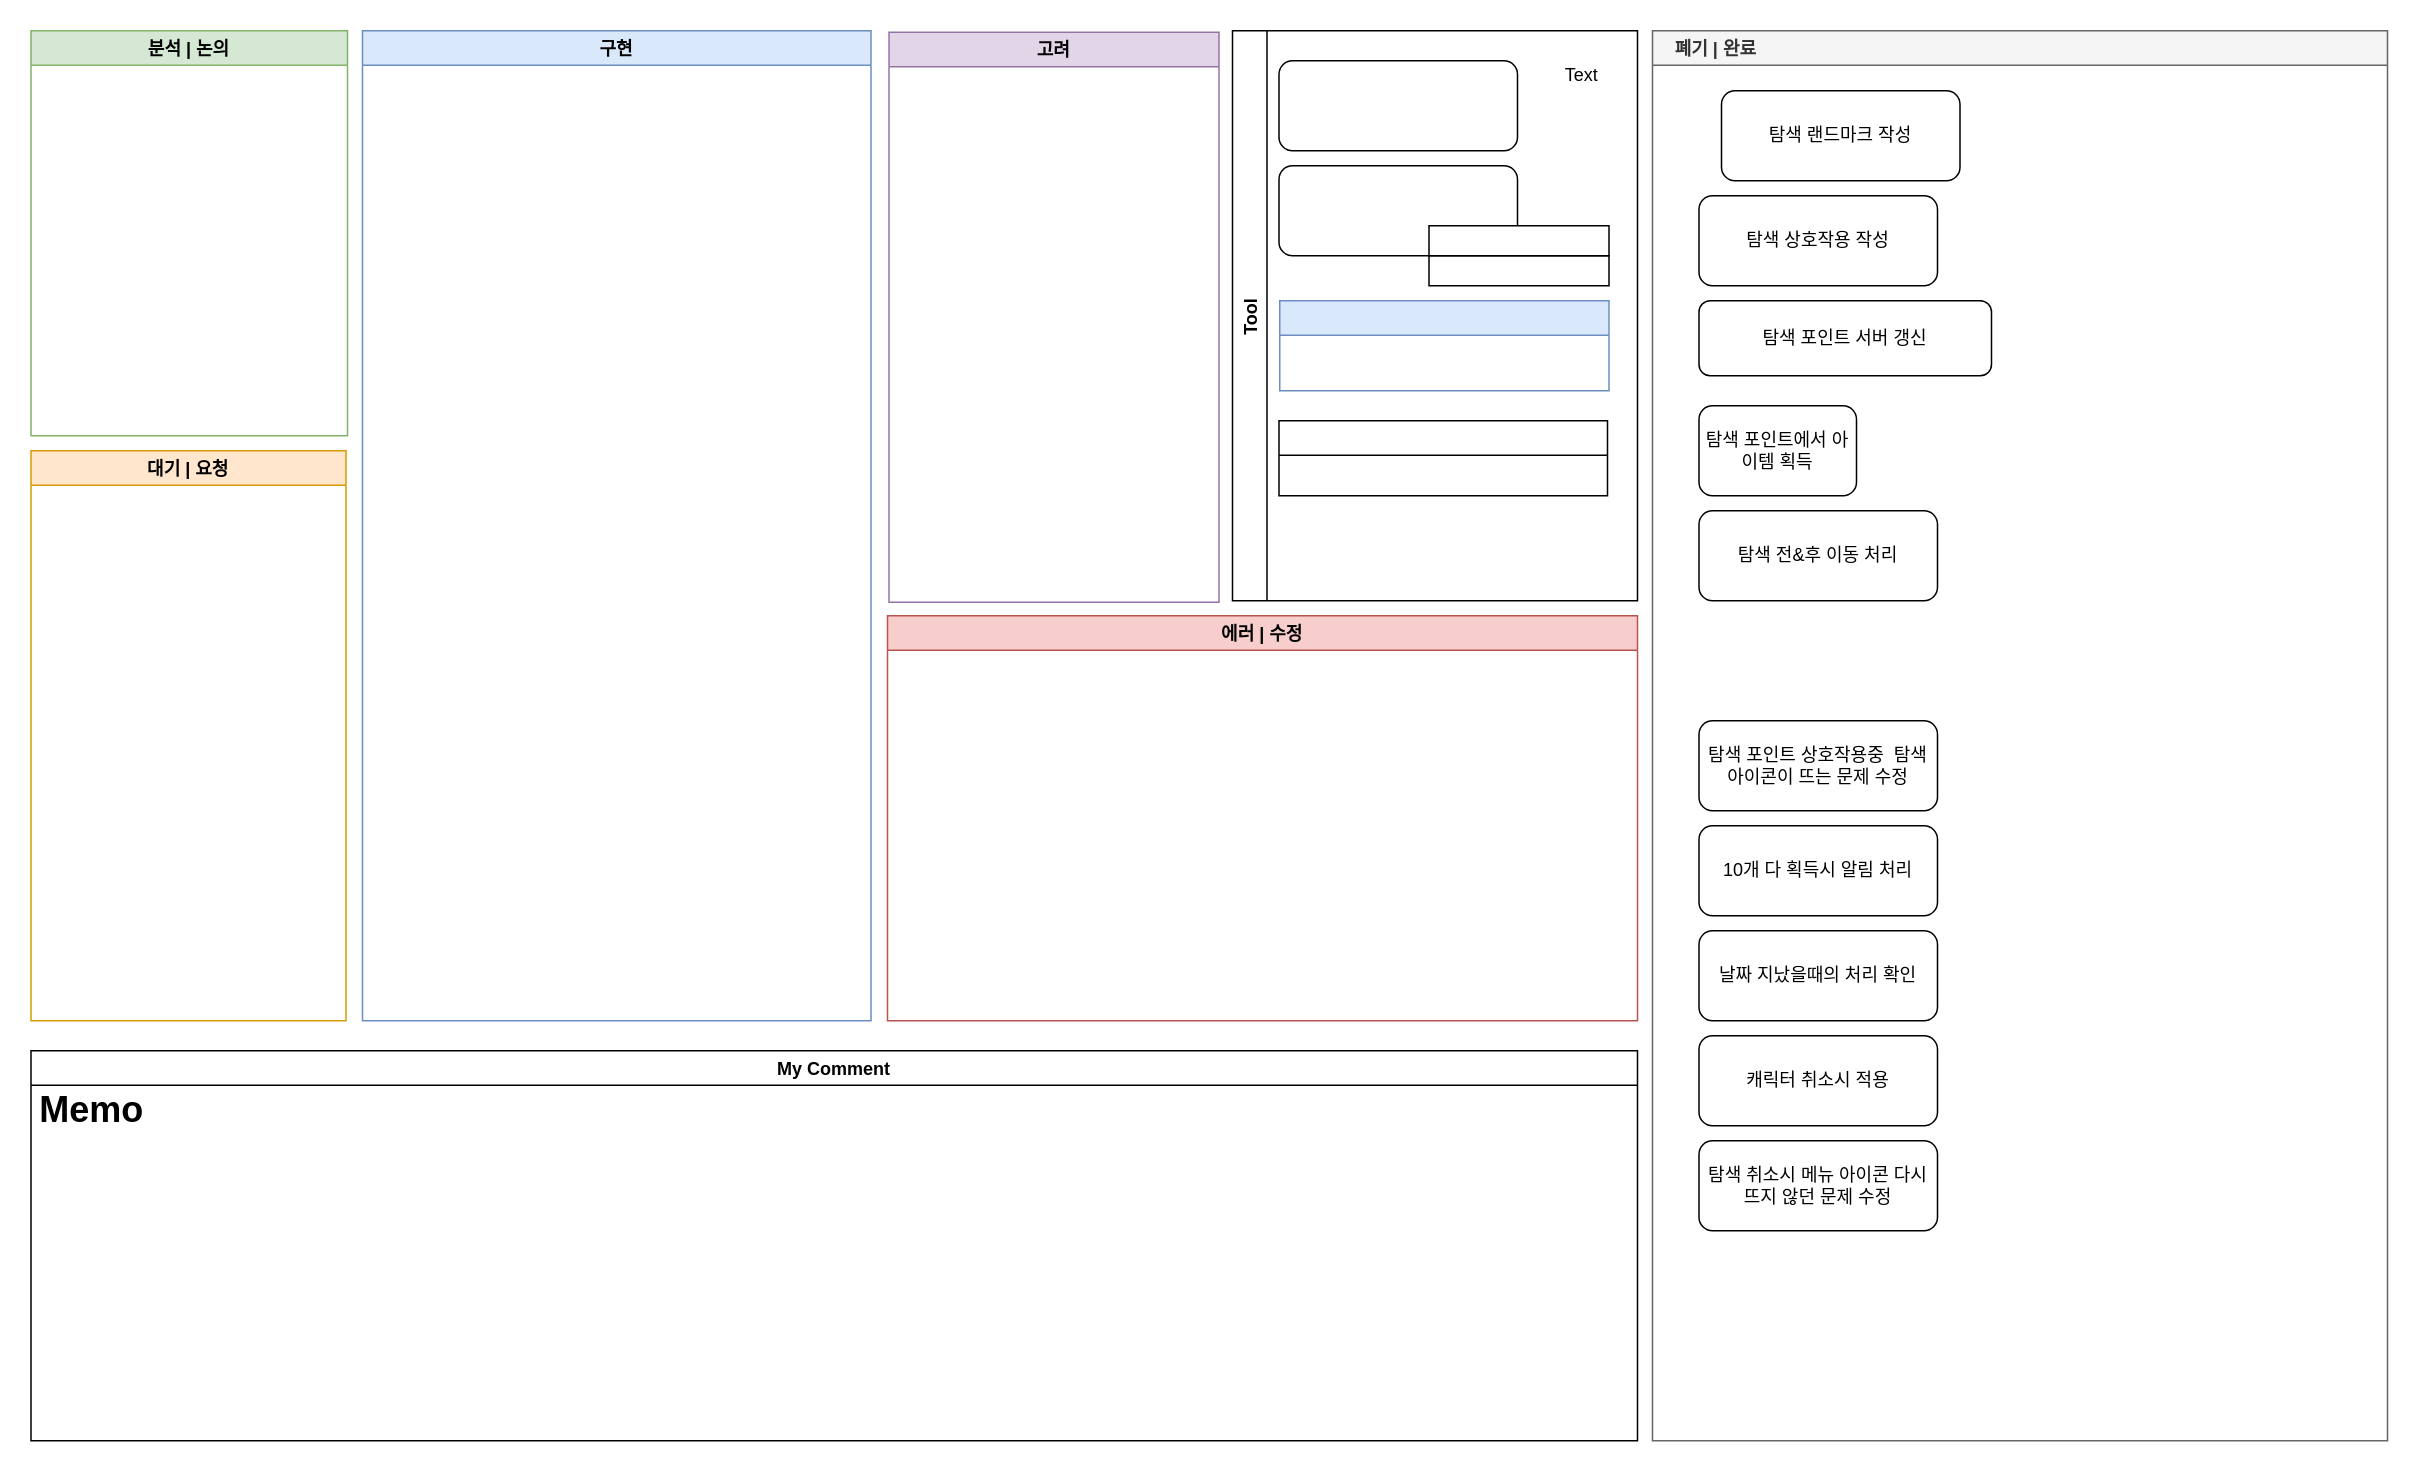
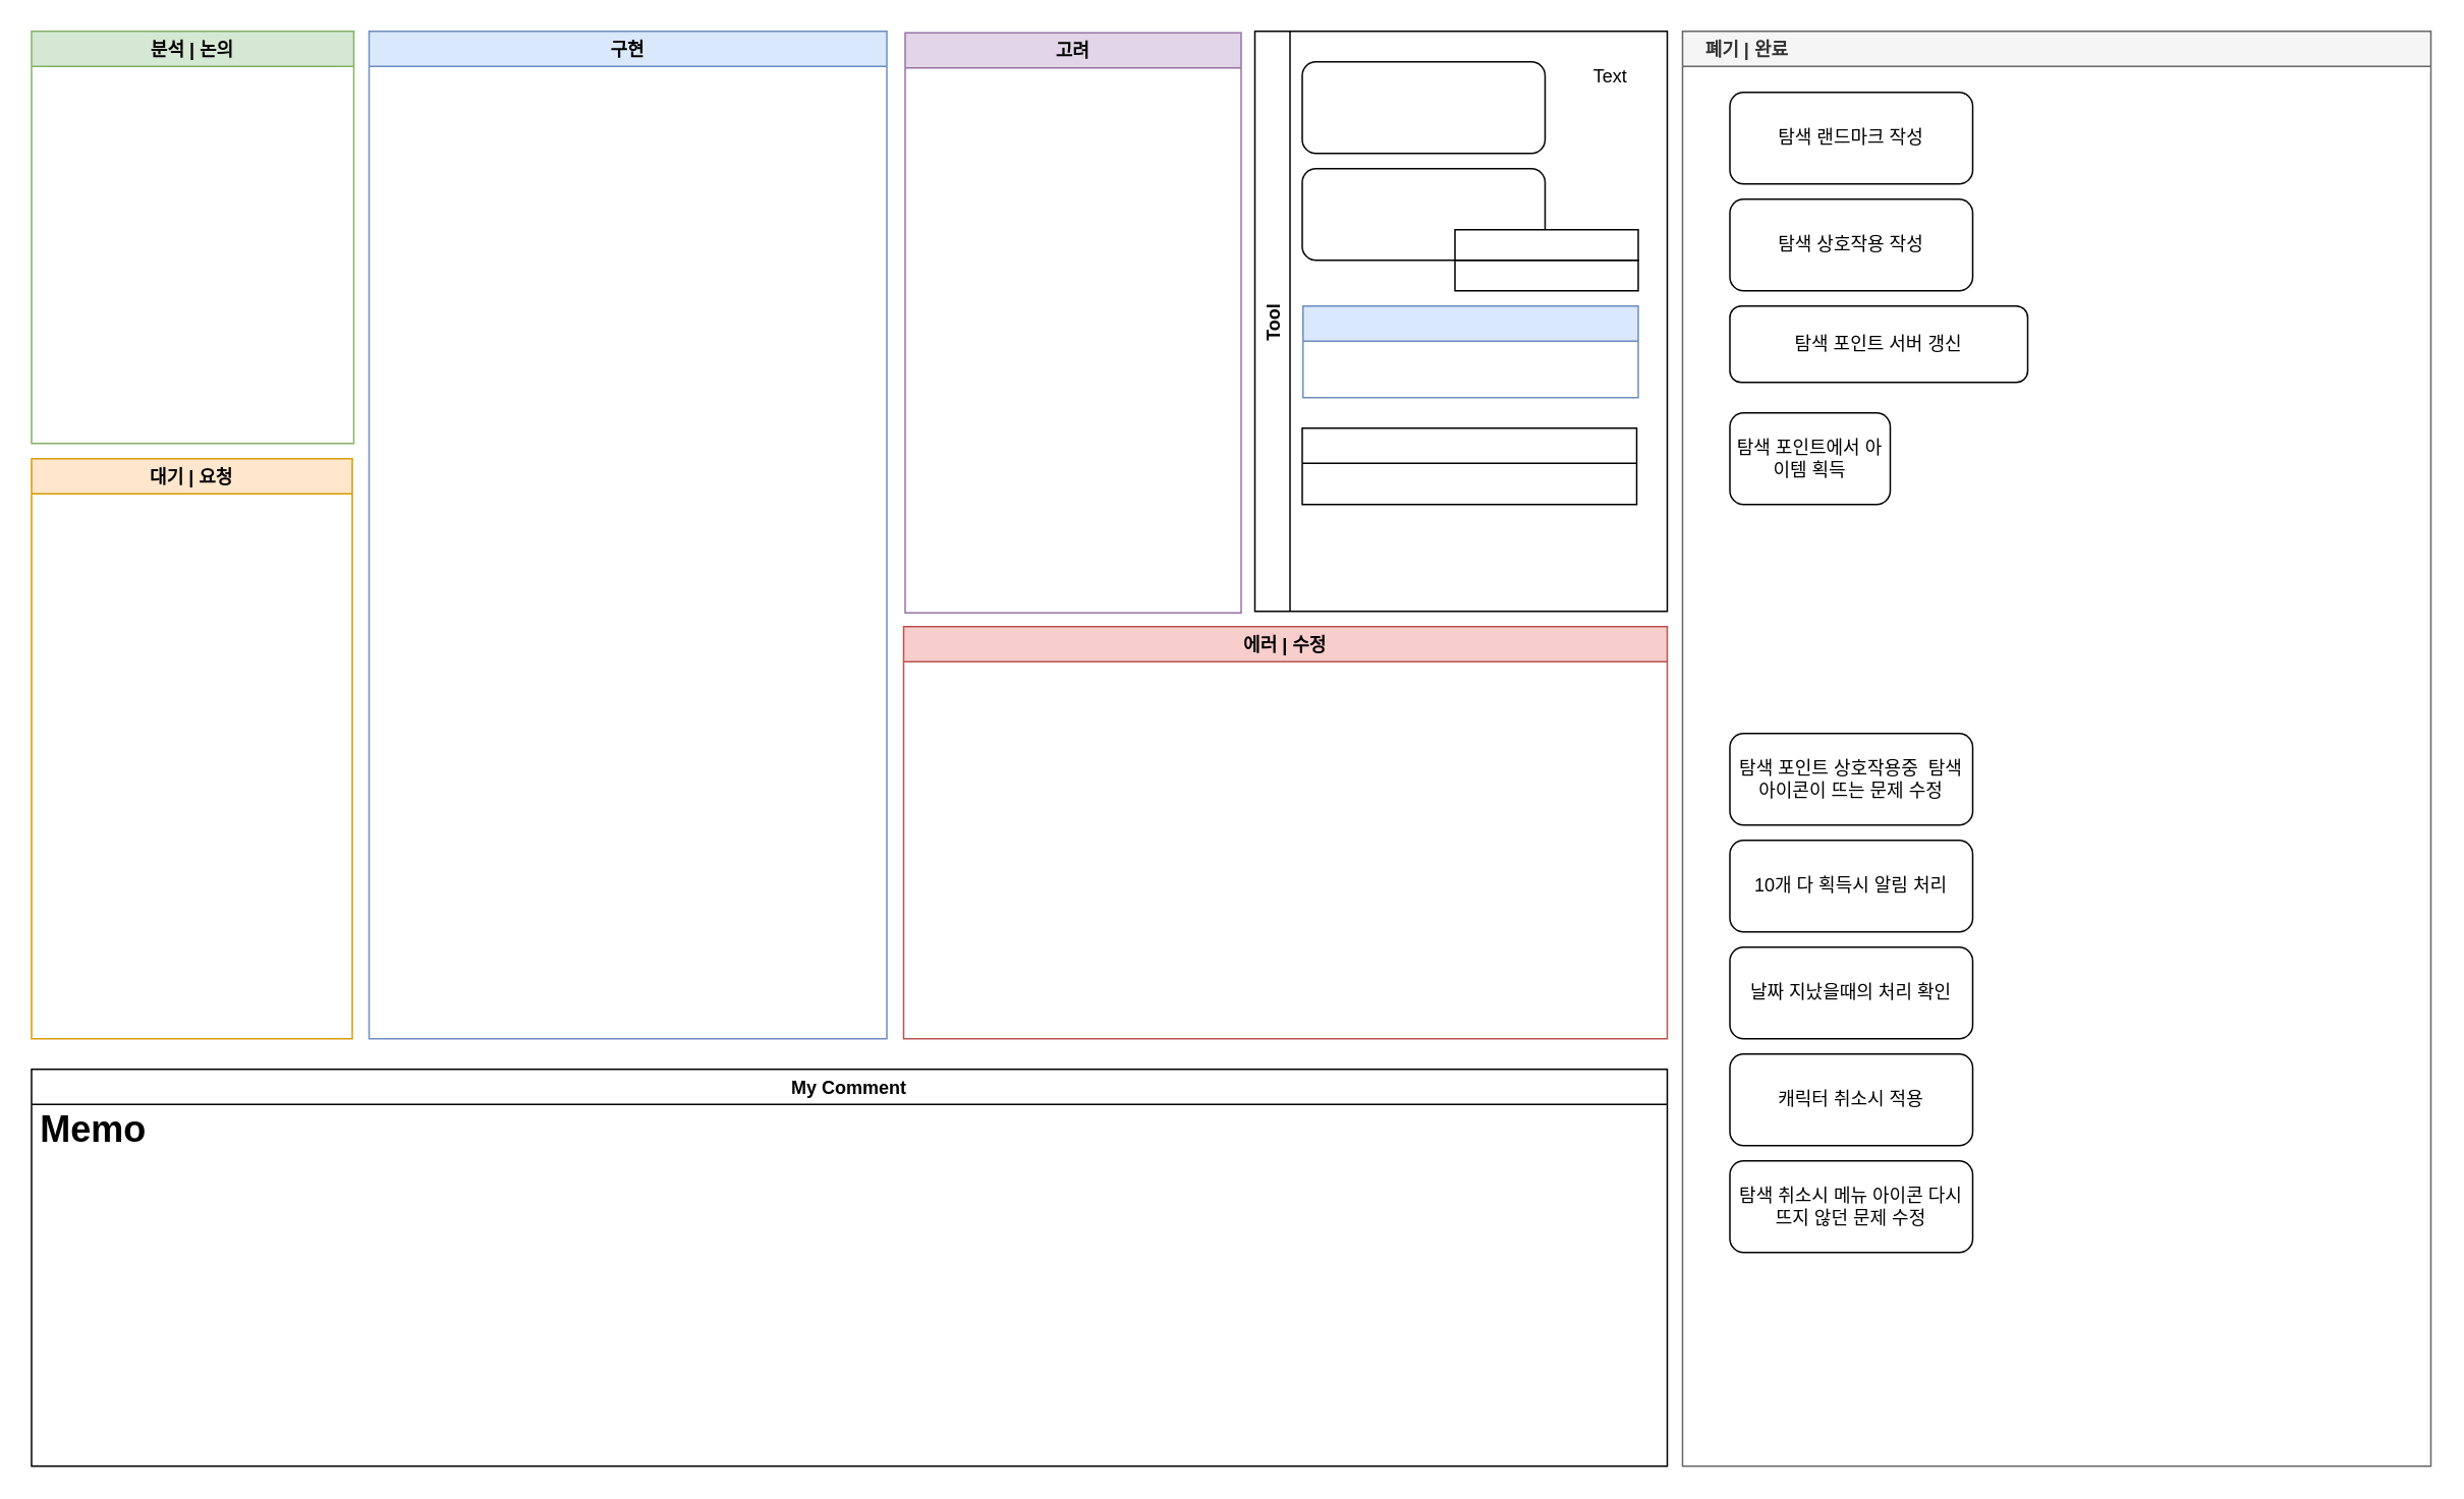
  <mxCell id="0" />
  <mxCell id="1" parent="0" />
  <mxCell id="2" value="구현" style="swimlane;fillColor=#dae8fc;strokeColor=#6c8ebf;" parent="1" vertex="1"><mxGeometry x="241" y="20" width="339" height="660" as="geometry" /></mxCell>
  <mxCell id="3" value="분석 | 논의" style="swimlane;strokeColor=#82b366;fillColor=#D5E8D4;" parent="1" vertex="1"><mxGeometry x="20" y="20" width="211" height="270" as="geometry" /></mxCell>
  <mxCell id="4" value="고려" style="swimlane;fillColor=#e1d5e7;strokeColor=#9673a6;" parent="1" vertex="1"><mxGeometry x="592" y="21" width="220" height="380" as="geometry" /></mxCell>
  <mxCell id="5" value="대기 | 요청" style="swimlane;strokeColor=#d79b00;fillColor=#ffe6cc;" parent="1" vertex="1"><mxGeometry x="20" y="300" width="210" height="380" as="geometry" /></mxCell>
  <mxCell id="6" value="에러 | 수정" style="swimlane;fillColor=#f8cecc;strokeColor=#b85450;startSize=23;" parent="1" vertex="1"><mxGeometry x="591" y="410" width="500" height="270" as="geometry"><mxRectangle x="620" y="440" width="90" height="23" as="alternateBounds" /></mxGeometry></mxCell>
  <mxCell id="7" value="    폐기 | 완료" style="swimlane;strokeColor=#666666;fillColor=#f5f5f5;fontColor=#333333;align=left;" parent="1" vertex="1"><mxGeometry x="1101" y="20" width="490" height="940" as="geometry"><mxRectangle x="1130" y="50" width="90" height="23" as="alternateBounds" /></mxGeometry></mxCell>
- <mxCell id="8" value="탐색 랜드마크 작성" style="rounded=1;whiteSpace=wrap;html=1;" parent="7" vertex="1"><mxGeometry x="46" y="40" width="159" height="60" as="geometry" /></mxCell>
+ <mxCell id="8" value="탐색 랜드마크 작성" style="rounded=1;whiteSpace=wrap;html=1;" parent="7" vertex="1"><mxGeometry x="31" y="40" width="159" height="60" as="geometry" /></mxCell>
  <mxCell id="9" value="탐색 상호작용 작성" style="rounded=1;whiteSpace=wrap;html=1;" parent="7" vertex="1"><mxGeometry x="31" y="110" width="159" height="60" as="geometry" /></mxCell>
  <mxCell id="10" value="탐색 포인트 서버 갱신" style="rounded=1;whiteSpace=wrap;html=1;" parent="7" vertex="1"><mxGeometry x="31" y="180" width="195" height="50" as="geometry" /></mxCell>
  <mxCell id="11" value="탐색 포인트에서 아이템 획득" style="rounded=1;whiteSpace=wrap;html=1;" parent="7" vertex="1"><mxGeometry x="31" y="250" width="105" height="60" as="geometry" /></mxCell>
- <mxCell id="12" value="탐색 전&amp;amp;후 이동 처리" style="rounded=1;whiteSpace=wrap;html=1;" parent="7" vertex="1"><mxGeometry x="31" y="320" width="159" height="60" as="geometry" /></mxCell>
  <mxCell id="13" value="탐색 포인트 상호작용중&amp;nbsp; 탐색 아이콘이 뜨는 문제 수정" style="rounded=1;whiteSpace=wrap;html=1;" parent="7" vertex="1"><mxGeometry x="31" y="460" width="159" height="60" as="geometry" /></mxCell>
  <mxCell id="14" value="10개 다 획득시 알림 처리" style="rounded=1;whiteSpace=wrap;html=1;" parent="7" vertex="1"><mxGeometry x="31" y="530" width="159" height="60" as="geometry" /></mxCell>
  <mxCell id="15" value="날짜 지났을때의 처리 확인" style="rounded=1;whiteSpace=wrap;html=1;" parent="7" vertex="1"><mxGeometry x="31" y="600" width="159" height="60" as="geometry" /></mxCell>
  <mxCell id="16" value="캐릭터 취소시 적용" style="rounded=1;whiteSpace=wrap;html=1;" parent="7" vertex="1"><mxGeometry x="31" y="670" width="159" height="60" as="geometry" /></mxCell>
  <mxCell id="17" value="탐색 취소시 메뉴 아이콘 다시 뜨지 않던 문제 수정" style="rounded=1;whiteSpace=wrap;html=1;" parent="7" vertex="1"><mxGeometry x="31" y="740" width="159" height="60" as="geometry" /></mxCell>
  <mxCell id="18" value="My Comment" style="swimlane;" parent="1" vertex="1"><mxGeometry x="20" y="700" width="1071" height="260" as="geometry"><mxRectangle x="49" y="720" width="100" height="23" as="alternateBounds" /></mxGeometry></mxCell>
  <mxCell id="19" value="&lt;h1&gt;Memo&lt;/h1&gt;" style="text;html=1;strokeColor=none;fillColor=none;spacing=5;spacingTop=-20;whiteSpace=wrap;overflow=hidden;rounded=0;align=left;" parent="18" vertex="1"><mxGeometry x="1" y="20" width="1070" height="240" as="geometry" /></mxCell>
  <mxCell id="20" value="Tool" style="swimlane;horizontal=0;" parent="1" vertex="1"><mxGeometry x="821" y="20" width="270" height="380" as="geometry" /></mxCell>
  <mxCell id="21" value="" style="group" parent="20" vertex="1" connectable="0"><mxGeometry x="31" y="90" width="220" height="80" as="geometry" /></mxCell>
  <mxCell id="22" value="" style="rounded=1;whiteSpace=wrap;html=1;" parent="21" vertex="1"><mxGeometry width="159" height="60" as="geometry" /></mxCell>
  <mxCell id="23" value="" style="rounded=0;whiteSpace=wrap;html=1;" parent="21" vertex="1"><mxGeometry x="100" y="60" width="120" height="20" as="geometry" /></mxCell>
  <mxCell id="24" value="" style="rounded=0;whiteSpace=wrap;html=1;" parent="21" vertex="1"><mxGeometry x="100" y="40" width="120" height="20" as="geometry" /></mxCell>
  <mxCell id="25" value="" style="swimlane;fillColor=#dae8fc;strokeColor=#6c8ebf;" parent="20" vertex="1"><mxGeometry x="31.5" y="180" width="219.5" height="60" as="geometry" /></mxCell>
  <mxCell id="26" value="" style="swimlane;" parent="20" vertex="1"><mxGeometry x="31" y="260" width="219" height="50" as="geometry" /></mxCell>
  <mxCell id="27" value="Text" style="text;html=1;align=left;verticalAlign=middle;resizable=0;points=[];autosize=1;strokeColor=none;" parent="20" vertex="1"><mxGeometry x="220" y="20" width="40" height="20" as="geometry" /></mxCell>
  <mxCell id="28" value="" style="rounded=1;whiteSpace=wrap;html=1;" parent="20" vertex="1"><mxGeometry x="31" y="20" width="159" height="60" as="geometry" /></mxCell>
